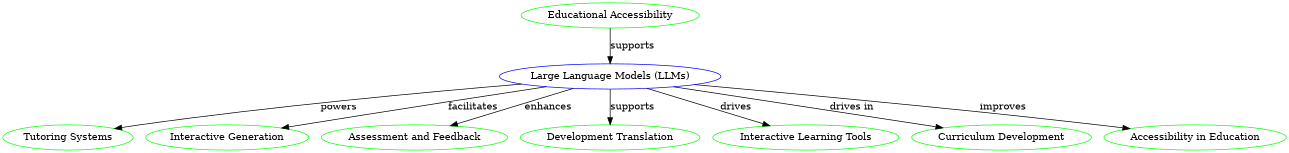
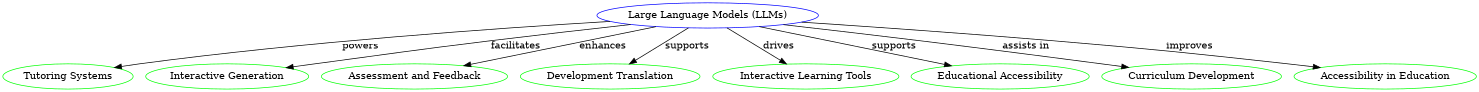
  digraph {
    node [color=green]
    edge [color=black]
    n1 [color=blue label="Large Language Models (LLMs)"]
    n2 [label="Tutoring Systems"]
    n3 [label="Interactive Generation"]
    n4 [label="Assessment and Feedback"]
    n5 [label="Development Translation"]
    n6 [label="Interactive Learning Tools"]
    n7 [label="Educational Accessibility"]
    n8 [label="Curriculum Development"]
    n9 [label="Accessibility in Education"]
    n1 -> n2 [label=powers]
    n1 -> n3 [label=facilitates]
    n1 -> n4 [label=enhances]
    n1 -> n5 [label=supports]
    n1 -> n6 [label=drives]
-   n7 -> n1 [label=supports]
-   n1 -> n8 [label="drives in"]
+   n1 -> n7 [label=supports]
+   n1 -> n8 [label="assists in"]
    n1 -> n9 [label=improves]
  }
